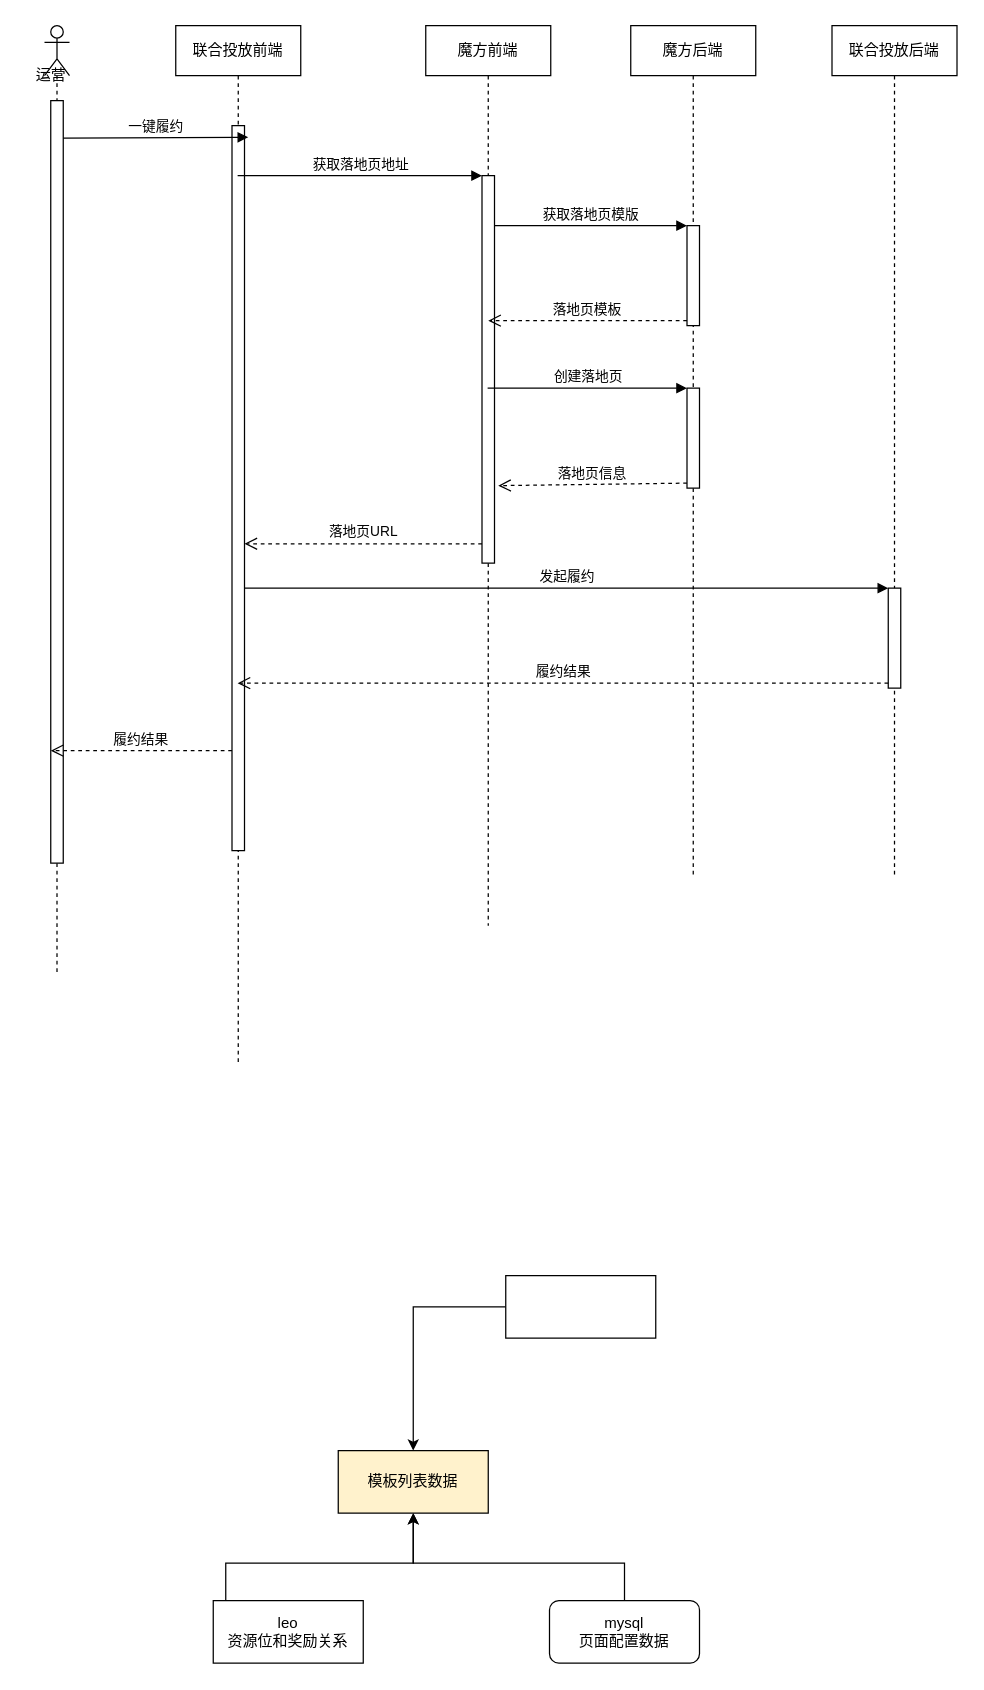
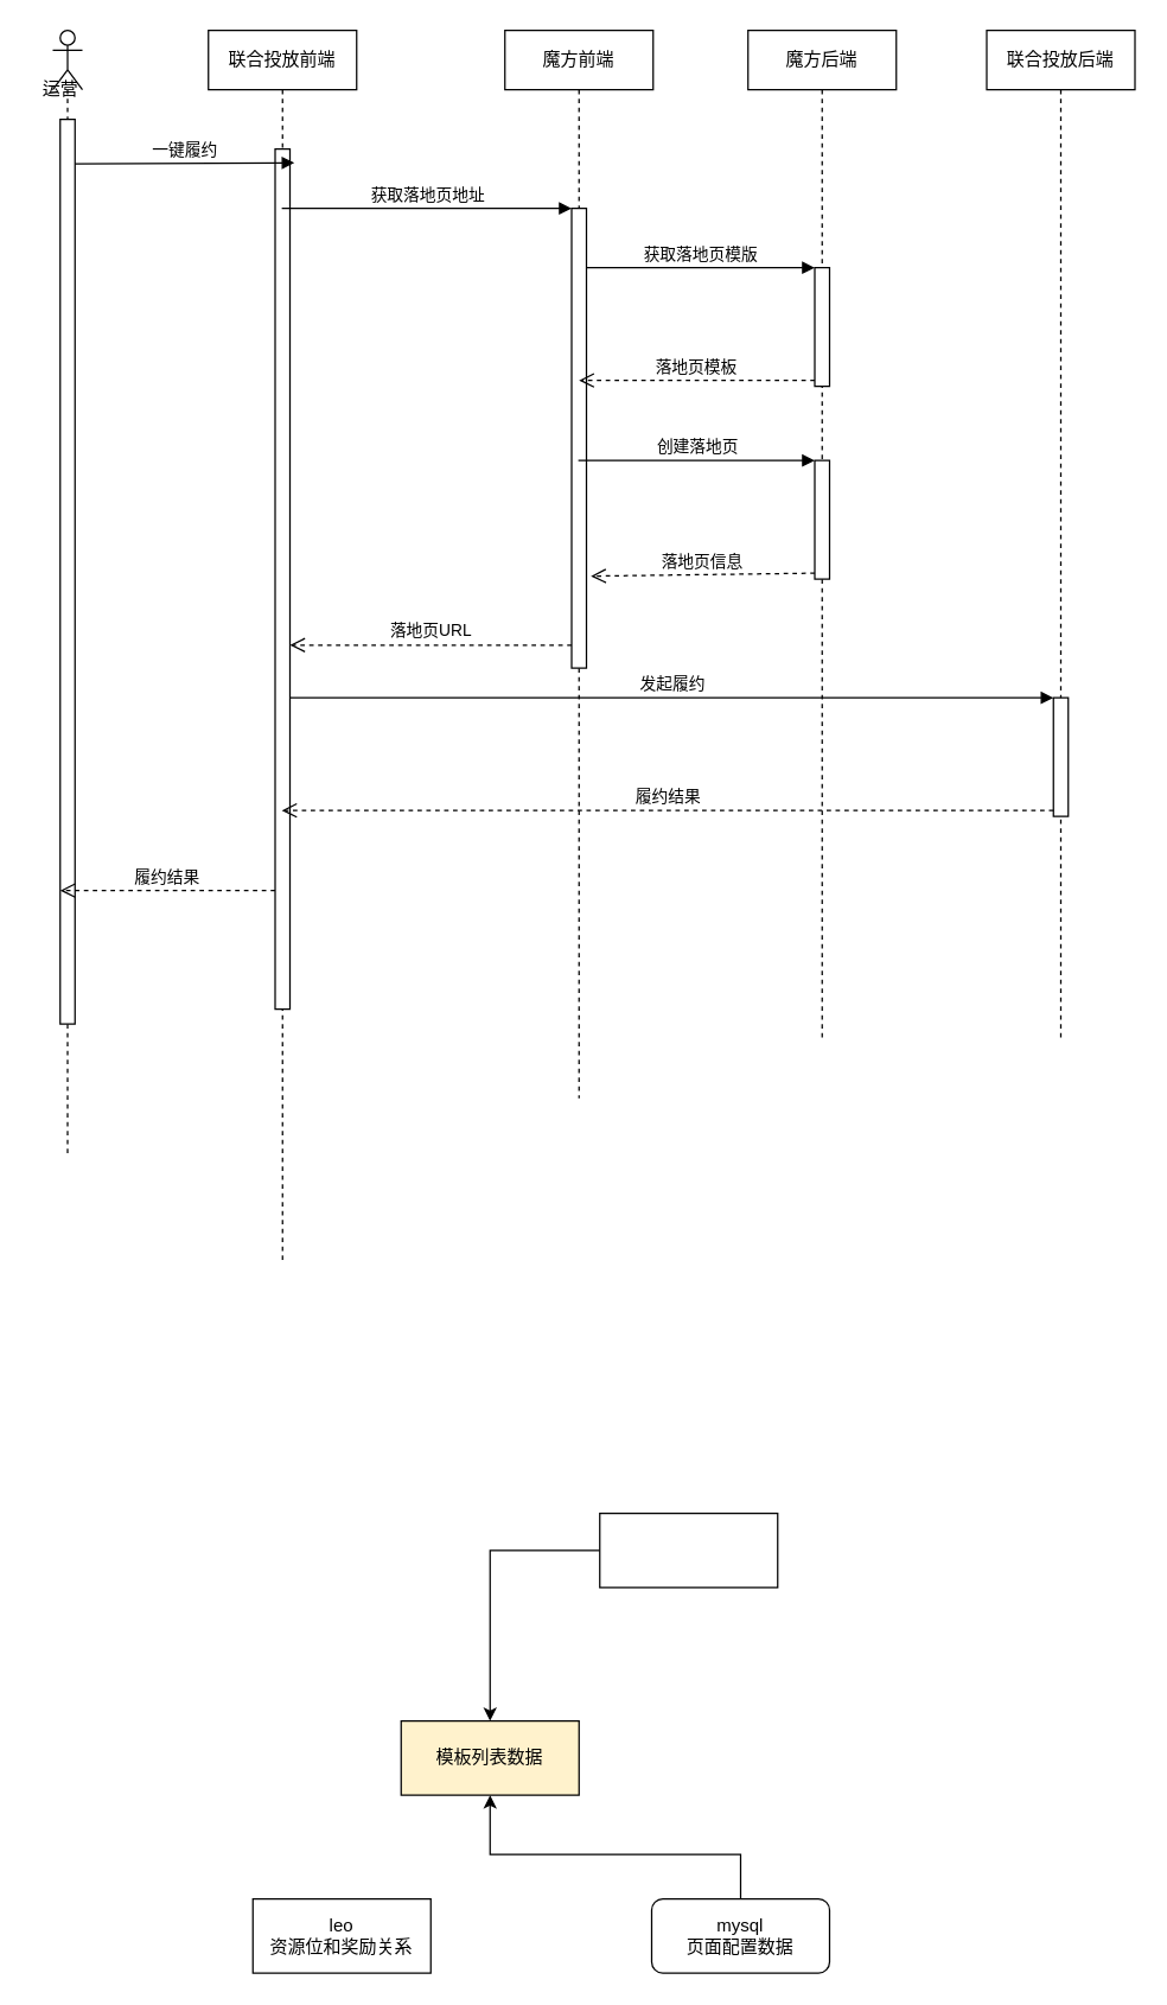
  <mxCell id="0" />
  <mxCell id="1" parent="0" />
  <mxCell id="2" value="魔方前端" style="shape=umlLifeline;perimeter=lifelinePerimeter;whiteSpace=wrap;html=1;container=1;collapsible=0;recursiveResize=0;outlineConnect=0;" vertex="1" parent="1"><mxGeometry x="340" y="20" width="100" height="720" as="geometry" /></mxCell>
  <mxCell id="3" value="" style="html=1;points=[];perimeter=orthogonalPerimeter;" vertex="1" parent="2"><mxGeometry x="45" y="120" width="10" height="310" as="geometry" /></mxCell>
  <mxCell id="4" value="联合投放前端" style="shape=umlLifeline;perimeter=lifelinePerimeter;whiteSpace=wrap;html=1;container=1;collapsible=0;recursiveResize=0;outlineConnect=0;" vertex="1" parent="1"><mxGeometry x="140" y="20" width="100" height="830" as="geometry" /></mxCell>
  <mxCell id="5" value="魔方后端" style="shape=umlLifeline;perimeter=lifelinePerimeter;whiteSpace=wrap;html=1;container=1;collapsible=0;recursiveResize=0;outlineConnect=0;" vertex="1" parent="1"><mxGeometry x="504" y="20" width="100" height="680" as="geometry" /></mxCell>
  <mxCell id="6" value="" style="html=1;points=[];perimeter=orthogonalPerimeter;" vertex="1" parent="1"><mxGeometry x="185" y="100" width="10" height="580" as="geometry" /></mxCell>
  <mxCell id="7" value="获取落地页地址" style="html=1;verticalAlign=bottom;endArrow=block;entryX=0;entryY=0;" edge="1" target="3" parent="1" source="4"><mxGeometry relative="1" as="geometry"><mxPoint x="315" y="140" as="sourcePoint" /></mxGeometry></mxCell>
  <mxCell id="8" value="" style="html=1;points=[];perimeter=orthogonalPerimeter;" vertex="1" parent="1"><mxGeometry x="549" y="180" width="10" height="80" as="geometry" /></mxCell>
  <mxCell id="9" value="获取落地页模版" style="html=1;verticalAlign=bottom;endArrow=block;entryX=0;entryY=0;" edge="1" target="8" parent="1" source="3"><mxGeometry relative="1" as="geometry"><mxPoint x="480" y="150" as="sourcePoint" /></mxGeometry></mxCell>
  <mxCell id="10" value="落地页模板" style="html=1;verticalAlign=bottom;endArrow=open;dashed=1;endSize=8;exitX=0;exitY=0.95;" edge="1" source="8" parent="1"><mxGeometry relative="1" as="geometry"><mxPoint x="390" y="256" as="targetPoint" /></mxGeometry></mxCell>
  <mxCell id="11" value="落地页URL" style="html=1;verticalAlign=bottom;endArrow=open;dashed=1;endSize=8;exitX=0;exitY=0.95;" edge="1" source="3" parent="1" target="6"><mxGeometry relative="1" as="geometry"><mxPoint x="190" y="420" as="targetPoint" /></mxGeometry></mxCell>
  <mxCell id="12" value="" style="html=1;points=[];perimeter=orthogonalPerimeter;" vertex="1" parent="1"><mxGeometry x="549" y="310" width="10" height="80" as="geometry" /></mxCell>
  <mxCell id="13" value="创建落地页" style="html=1;verticalAlign=bottom;endArrow=block;entryX=0;entryY=0;" edge="1" target="12" parent="1" source="2"><mxGeometry relative="1" as="geometry"><mxPoint x="479" y="310" as="sourcePoint" /></mxGeometry></mxCell>
  <mxCell id="14" value="落地页信息" style="html=1;verticalAlign=bottom;endArrow=open;dashed=1;endSize=8;exitX=0;exitY=0.95;entryX=1.3;entryY=0.8;entryDx=0;entryDy=0;entryPerimeter=0;" edge="1" source="12" parent="1" target="3"><mxGeometry relative="1" as="geometry"><mxPoint x="479" y="386" as="targetPoint" /></mxGeometry></mxCell>
  <mxCell id="15" value="" style="shape=umlLifeline;participant=umlActor;perimeter=lifelinePerimeter;whiteSpace=wrap;html=1;container=1;collapsible=0;recursiveResize=0;verticalAlign=top;spacingTop=36;outlineConnect=0;" vertex="1" parent="1"><mxGeometry x="35" y="20" width="20" height="760" as="geometry" /></mxCell>
  <mxCell id="16" value="联合投放后端" style="shape=umlLifeline;perimeter=lifelinePerimeter;whiteSpace=wrap;html=1;container=1;collapsible=0;recursiveResize=0;outlineConnect=0;" vertex="1" parent="1"><mxGeometry x="665" y="20" width="100" height="680" as="geometry" /></mxCell>
  <mxCell id="17" value="" style="html=1;points=[];perimeter=orthogonalPerimeter;" vertex="1" parent="1"><mxGeometry x="710" y="470" width="10" height="80" as="geometry" /></mxCell>
  <mxCell id="18" value="发起履约" style="html=1;verticalAlign=bottom;endArrow=block;entryX=0;entryY=0;" edge="1" target="17" parent="1" source="6"><mxGeometry relative="1" as="geometry"><mxPoint x="640" y="470" as="sourcePoint" /></mxGeometry></mxCell>
  <mxCell id="19" value="履约结果" style="html=1;verticalAlign=bottom;endArrow=open;dashed=1;endSize=8;exitX=0;exitY=0.95;" edge="1" source="17" parent="1" target="4"><mxGeometry relative="1" as="geometry"><mxPoint x="640" y="546" as="targetPoint" /></mxGeometry></mxCell>
  <mxCell id="20" value="" style="html=1;points=[];perimeter=orthogonalPerimeter;" vertex="1" parent="1"><mxGeometry x="40" y="80" width="10" height="610" as="geometry" /></mxCell>
  <mxCell id="21" value="一键履约" style="html=1;verticalAlign=bottom;endArrow=block;entryX=1.3;entryY=0.016;entryDx=0;entryDy=0;entryPerimeter=0;" edge="1" parent="1" target="6"><mxGeometry width="80" relative="1" as="geometry"><mxPoint x="50" y="110" as="sourcePoint" /><mxPoint x="130" y="110" as="targetPoint" /></mxGeometry></mxCell>
  <mxCell id="22" value="履约结果" style="html=1;verticalAlign=bottom;endArrow=open;dashed=1;endSize=8;" edge="1" parent="1" source="6"><mxGeometry relative="1" as="geometry"><mxPoint x="120" y="600" as="sourcePoint" /><mxPoint x="40" y="600" as="targetPoint" /></mxGeometry></mxCell>
  <mxCell id="23" value="运营" style="text;html=1;align=center;verticalAlign=middle;resizable=0;points=[];autosize=1;strokeColor=none;" vertex="1" parent="1"><mxGeometry x="20" y="50" width="40" height="20" as="geometry" /></mxCell>
  <mxCell id="24" style="edgeStyle=orthogonalEdgeStyle;rounded=0;orthogonalLoop=1;jettySize=auto;html=1;" edge="1" parent="1" source="25" target="26"><mxGeometry relative="1" as="geometry" /></mxCell>
  <mxCell id="25" value="" style="rounded=0;whiteSpace=wrap;html=1;" vertex="1" parent="1"><mxGeometry x="404" y="1020" width="120" height="50" as="geometry" /></mxCell>
  <mxCell id="26" value="模板列表数据" style="rounded=0;whiteSpace=wrap;html=1;fillColor=#fff2cc;" vertex="1" parent="1"><mxGeometry x="270" y="1160" width="120" height="50" as="geometry" /></mxCell>
- <mxCell id="27" style="edgeStyle=orthogonalEdgeStyle;rounded=0;orthogonalLoop=1;jettySize=auto;html=1;exitX=0.5;exitY=0;exitDx=0;exitDy=0;entryX=0.5;entryY=1;entryDx=0;entryDy=0;" edge="1" parent="1" source="28" target="26"><mxGeometry relative="1" as="geometry"><Array as="points"><mxPoint x="180" y="1250" /><mxPoint x="330" y="1250" /></Array></mxGeometry></mxCell>
  <mxCell id="28" value="leo&lt;br&gt;资源位和奖励关系" style="rounded=0;whiteSpace=wrap;html=1;" vertex="1" parent="1"><mxGeometry x="170" y="1280" width="120" height="50" as="geometry" /></mxCell>
  <mxCell id="29" style="edgeStyle=orthogonalEdgeStyle;rounded=0;orthogonalLoop=1;jettySize=auto;html=1;exitX=0.5;exitY=0;exitDx=0;exitDy=0;" edge="1" parent="1" source="30"><mxGeometry relative="1" as="geometry"><mxPoint x="330" y="1210" as="targetPoint" /><Array as="points"><mxPoint x="499" y="1250" /><mxPoint x="330" y="1250" /></Array></mxGeometry></mxCell>
  <mxCell id="30" value="mysql&lt;br&gt;页面配置数据" style="whiteSpace=wrap;html=1;rounded=1;" vertex="1" parent="1"><mxGeometry x="439" y="1280" width="120" height="50" as="geometry" /></mxCell>
